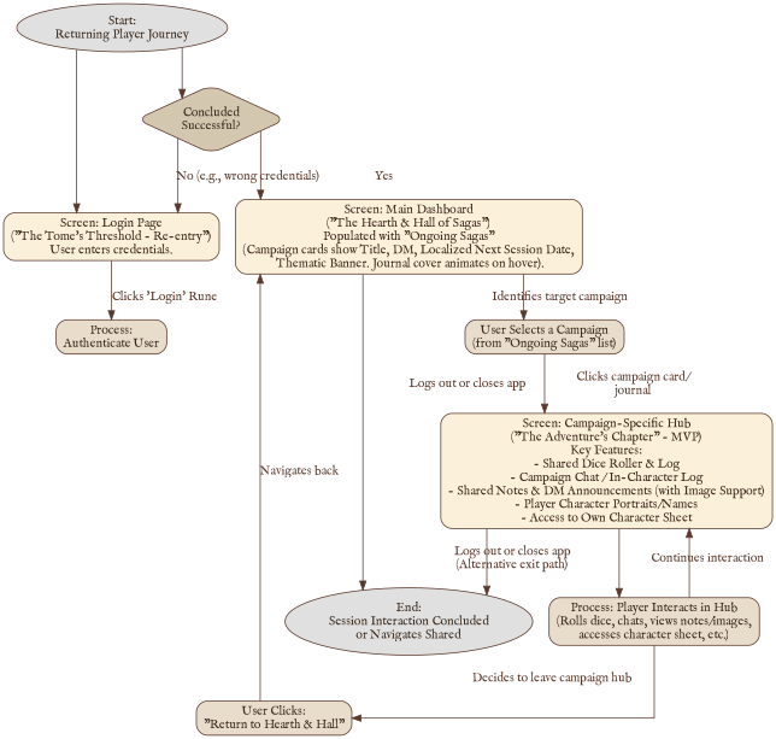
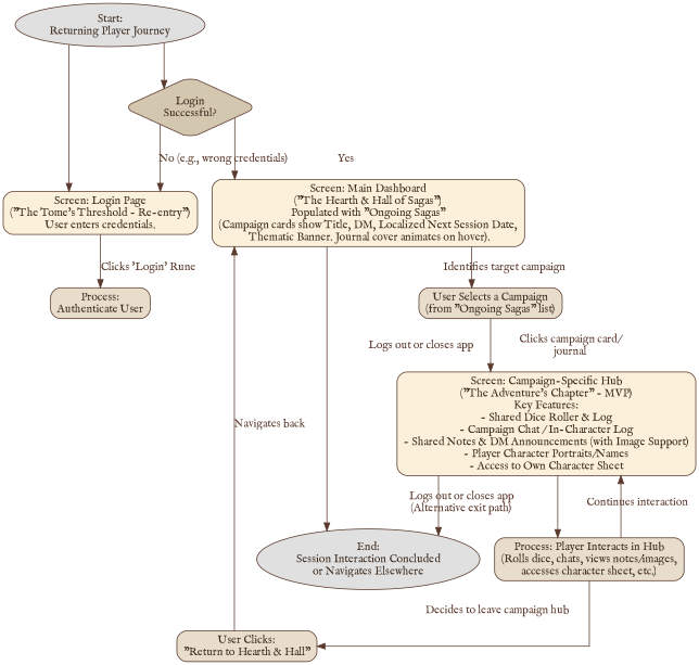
  digraph {
    rankdir=TB
    splines=ortho
    node [color="#5a392c" fillcolor="#E8DDCB" fontcolor="#3a291c" fontname="IM Fell English" shape=rectangle style="rounded,filled"]
    edge [color="#5a392c" fontcolor="#5a392c" fontname="IM Fell English"]
    n1 [fillcolor="#E0E0E0" label="Start:\nReturning Player Journey" shape=ellipse]
    n2 [fillcolor="#FBF0D9" label="Screen: Login Page\n(\"The Tome's Threshold - Re-entry\")\nUser enters credentials." shape=box]
-   n3 [fillcolor="#D4C7B0" label="Concluded\nSuccessful?" shape=diamond]
+   n3 [fillcolor="#D4C7B0" label="Login\nSuccessful?" shape=diamond]
    n4 [label="Process:\nAuthenticate User"]
    n5 [fillcolor="#FBF0D9" label="Screen: Main Dashboard\n(\"The Hearth & Hall of Sagas\")\nPopulated with \"Ongoing Sagas\"\n(Campaign cards show Title, DM, Localized Next Session Date,\n Thematic Banner. Journal cover animates on hover)." shape=box]
    n6 [label="User Selects a Campaign\n(from \"Ongoing Sagas\" list)"]
-   n7 [fillcolor="#E0E0E0" label="End:\nSession Interaction Concluded\nor Navigates Shared" shape=ellipse]
+   n7 [fillcolor="#E0E0E0" label="End:\nSession Interaction Concluded\nor Navigates Elsewhere" shape=ellipse]
    n8 [fillcolor="#FBF0D9" label="Screen: Campaign-Specific Hub\n(\"The Adventure's Chapter\" - MVP)\nKey Features:\n- Shared Dice Roller & Log\n- Campaign Chat / In-Character Log\n- Shared Notes & DM Announcements (with Image Support)\n- Player Character Portraits/Names\n- Access to Own Character Sheet" shape=box]
    n9 [label="Process: Player Interacts in Hub\n(Rolls dice, chats, views notes/images,\naccesses character sheet, etc.)"]
    n10 [label="User Clicks:\n\"Return to Hearth & Hall\""]
    n1 -> n2
    n1 -> n3
    n2 -> n4 [label="Clicks 'Login' Rune"]
    n3 -> n2 [label="No (e.g., wrong credentials)"]
    n3 -> n5 [label=Yes]
    n5 -> n6 [label="Identifies target campaign"]
    n5 -> n7 [label="Logs out or closes app"]
    n6 -> n8 [label="Clicks campaign card/\njournal"]
    n8 -> n7 [label="Logs out or closes app\n(Alternative exit path)"]
    n8 -> n9
    n9 -> n8 [label="Continues interaction"]
    n9 -> n10 [label="Decides to leave campaign hub"]
    n10 -> n5 [label="Navigates back"]
  }
